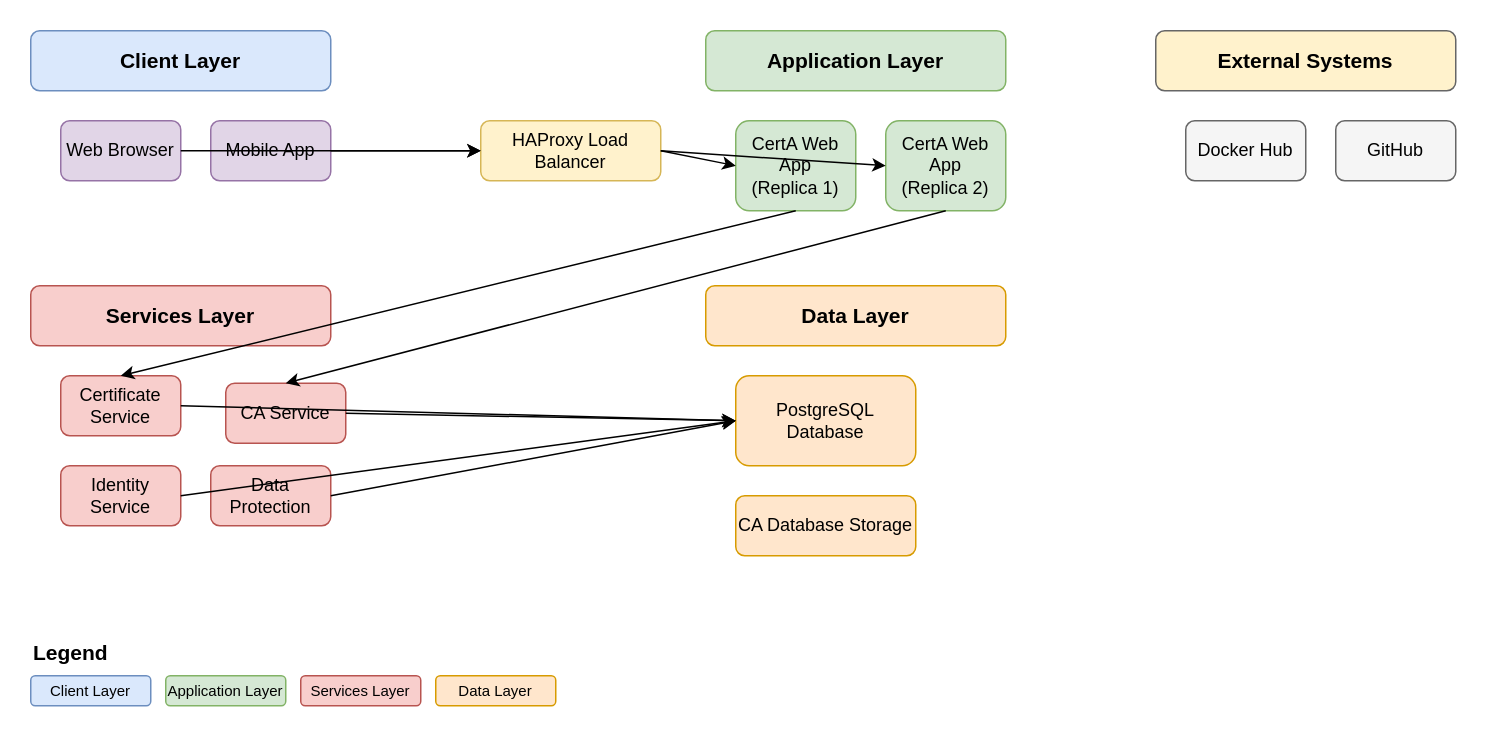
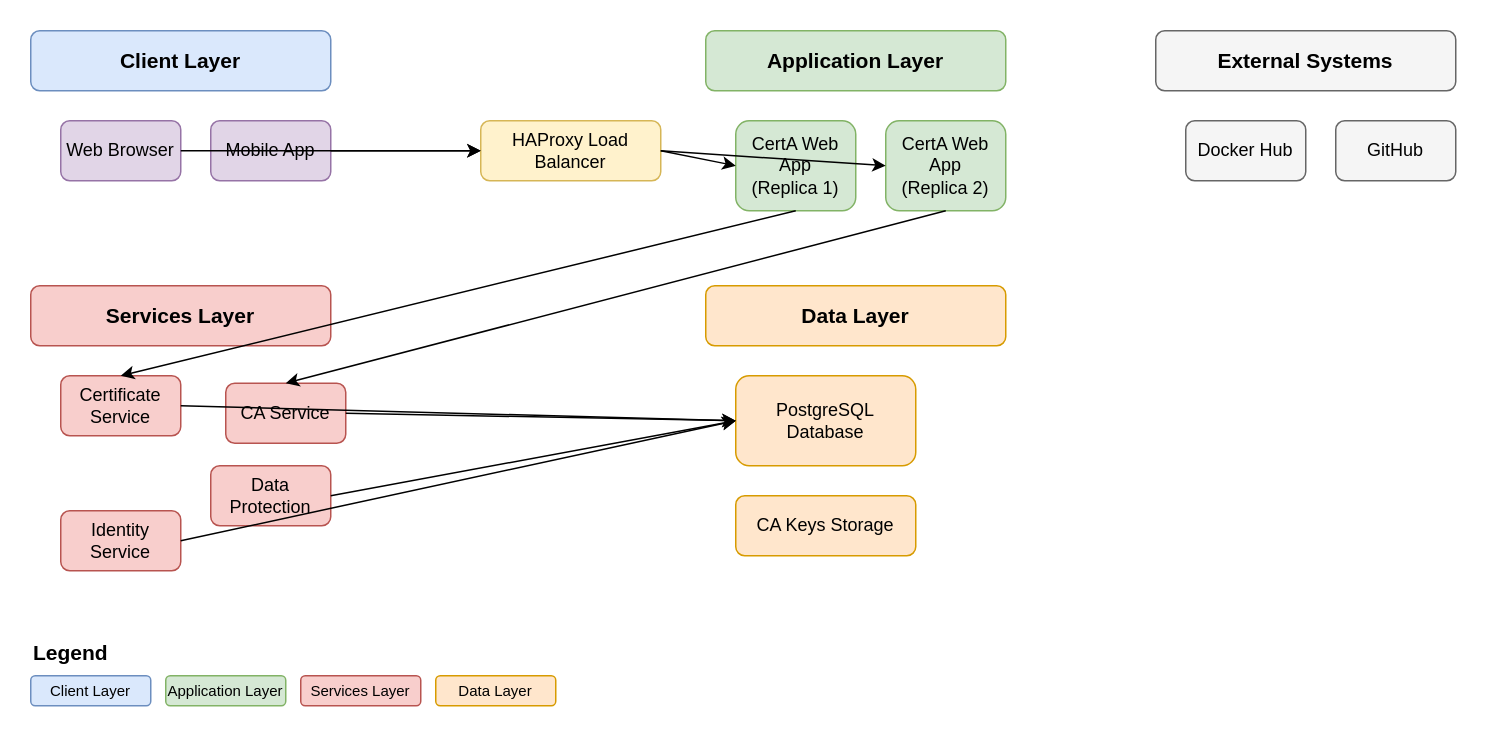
  <mxCell id="0" />
  <mxCell id="1" parent="0" />
  <mxCell id="2" value="Client Layer" style="rounded=1;whiteSpace=wrap;html=1;fillColor=#dae8fc;strokeColor=#6c8ebf;fontSize=14;fontStyle=1;" vertex="1" parent="1"><mxGeometry x="20" y="20" width="200" height="40" as="geometry" /></mxCell>
  <mxCell id="3" value="Web Browser" style="rounded=1;whiteSpace=wrap;html=1;fillColor=#e1d5e7;strokeColor=#9673a6;" vertex="1" parent="1"><mxGeometry x="40" y="80" width="80" height="40" as="geometry" /></mxCell>
  <mxCell id="4" value="Mobile App" style="rounded=1;whiteSpace=wrap;html=1;fillColor=#e1d5e7;strokeColor=#9673a6;" vertex="1" parent="1"><mxGeometry x="140" y="80" width="80" height="40" as="geometry" /></mxCell>
  <mxCell id="5" value="HAProxy Load Balancer" style="rounded=1;whiteSpace=wrap;html=1;fillColor=#fff2cc;strokeColor=#d6b656;" vertex="1" parent="1"><mxGeometry x="320" y="80" width="120" height="40" as="geometry" /></mxCell>
  <mxCell id="6" value="Application Layer" style="rounded=1;whiteSpace=wrap;html=1;fillColor=#d5e8d4;strokeColor=#82b366;fontSize=14;fontStyle=1;" vertex="1" parent="1"><mxGeometry x="470" y="20" width="200" height="40" as="geometry" /></mxCell>
  <mxCell id="7" value="CertA Web App&#10;(Replica 1)" style="rounded=1;whiteSpace=wrap;html=1;fillColor=#d5e8d4;strokeColor=#82b366;" vertex="1" parent="1"><mxGeometry x="490" y="80" width="80" height="60" as="geometry" /></mxCell>
  <mxCell id="8" value="CertA Web App&#10;(Replica 2)" style="rounded=1;whiteSpace=wrap;html=1;fillColor=#d5e8d4;strokeColor=#82b366;" vertex="1" parent="1"><mxGeometry x="590" y="80" width="80" height="60" as="geometry" /></mxCell>
  <mxCell id="9" value="Services Layer" style="rounded=1;whiteSpace=wrap;html=1;fillColor=#f8cecc;strokeColor=#b85450;fontSize=14;fontStyle=1;" vertex="1" parent="1"><mxGeometry x="20" y="190" width="200" height="40" as="geometry" /></mxCell>
  <mxCell id="10" value="Certificate Service" style="rounded=1;whiteSpace=wrap;html=1;fillColor=#f8cecc;strokeColor=#b85450;" vertex="1" parent="1"><mxGeometry x="40" y="250" width="80" height="40" as="geometry" /></mxCell>
  <mxCell id="11" value="CA Service" style="rounded=1;whiteSpace=wrap;html=1;fillColor=#f8cecc;strokeColor=#b85450;" vertex="1" parent="1"><mxGeometry x="150" y="255" width="80" height="40" as="geometry" /></mxCell>
- <mxCell id="12" value="Identity Service" style="rounded=1;whiteSpace=wrap;html=1;fillColor=#f8cecc;strokeColor=#b85450;" vertex="1" parent="1"><mxGeometry x="40" y="310" width="80" height="40" as="geometry" /></mxCell>
+ <mxCell id="12" value="Identity Service" style="rounded=1;whiteSpace=wrap;html=1;fillColor=#f8cecc;strokeColor=#b85450;" vertex="1" parent="1"><mxGeometry x="40" y="340" width="80" height="40" as="geometry" /></mxCell>
  <mxCell id="13" value="Data Protection" style="rounded=1;whiteSpace=wrap;html=1;fillColor=#f8cecc;strokeColor=#b85450;" vertex="1" parent="1"><mxGeometry x="140" y="310" width="80" height="40" as="geometry" /></mxCell>
  <mxCell id="14" value="Data Layer" style="rounded=1;whiteSpace=wrap;html=1;fillColor=#ffe6cc;strokeColor=#d79b00;fontSize=14;fontStyle=1;" vertex="1" parent="1"><mxGeometry x="470" y="190" width="200" height="40" as="geometry" /></mxCell>
  <mxCell id="15" value="PostgreSQL Database" style="rounded=1;whiteSpace=wrap;html=1;fillColor=#ffe6cc;strokeColor=#d79b00;" vertex="1" parent="1"><mxGeometry x="490" y="250" width="120" height="60" as="geometry" /></mxCell>
- <mxCell id="16" value="CA Database Storage" style="rounded=1;whiteSpace=wrap;html=1;fillColor=#ffe6cc;strokeColor=#d79b00;" vertex="1" parent="1"><mxGeometry x="490" y="330" width="120" height="40" as="geometry" /></mxCell>
- <mxCell id="17" value="External Systems" style="rounded=1;whiteSpace=wrap;html=1;fillColor=#fff2cc;strokeColor=#666666;fontSize=14;fontStyle=1;" vertex="1" parent="1"><mxGeometry x="770" y="20" width="200" height="40" as="geometry" /></mxCell>
+ <mxCell id="16" value="CA Keys Storage" style="rounded=1;whiteSpace=wrap;html=1;fillColor=#ffe6cc;strokeColor=#d79b00;" vertex="1" parent="1"><mxGeometry x="490" y="330" width="120" height="40" as="geometry" /></mxCell>
+ <mxCell id="17" value="External Systems" style="rounded=1;whiteSpace=wrap;html=1;fillColor=#f5f5f5;strokeColor=#666666;fontSize=14;fontStyle=1;" vertex="1" parent="1"><mxGeometry x="770" y="20" width="200" height="40" as="geometry" /></mxCell>
  <mxCell id="18" value="Docker Hub" style="rounded=1;whiteSpace=wrap;html=1;fillColor=#f5f5f5;strokeColor=#666666;" vertex="1" parent="1"><mxGeometry x="790" y="80" width="80" height="40" as="geometry" /></mxCell>
  <mxCell id="19" value="GitHub" style="rounded=1;whiteSpace=wrap;html=1;fillColor=#f5f5f5;strokeColor=#666666;" vertex="1" parent="1"><mxGeometry x="890" y="80" width="80" height="40" as="geometry" /></mxCell>
  <mxCell id="20" value="" style="endArrow=classic;html=1;rounded=0;exitX=1;exitY=0.5;exitDx=0;exitDy=0;entryX=0;entryY=0.5;entryDx=0;entryDy=0;" edge="1" parent="1" source="3" target="5"><mxGeometry width="50" height="50" relative="1" as="geometry"><mxPoint x="130" y="100" as="sourcePoint" /><mxPoint x="180" y="50" as="targetPoint" /></mxGeometry></mxCell>
  <mxCell id="21" value="" style="endArrow=classic;html=1;rounded=0;exitX=1;exitY=0.5;exitDx=0;exitDy=0;entryX=0;entryY=0.5;entryDx=0;entryDy=0;" edge="1" parent="1" source="4" target="5"><mxGeometry width="50" height="50" relative="1" as="geometry"><mxPoint x="230" y="100" as="sourcePoint" /><mxPoint x="280" y="50" as="targetPoint" /></mxGeometry></mxCell>
  <mxCell id="22" value="" style="endArrow=classic;html=1;rounded=0;exitX=1;exitY=0.5;exitDx=0;exitDy=0;entryX=0;entryY=0.5;entryDx=0;entryDy=0;" edge="1" parent="1" source="5" target="7"><mxGeometry width="50" height="50" relative="1" as="geometry"><mxPoint x="450" y="100" as="sourcePoint" /><mxPoint x="500" y="50" as="targetPoint" /></mxGeometry></mxCell>
  <mxCell id="23" value="" style="endArrow=classic;html=1;rounded=0;exitX=1;exitY=0.5;exitDx=0;exitDy=0;entryX=0;entryY=0.5;entryDx=0;entryDy=0;" edge="1" parent="1" source="5" target="8"><mxGeometry width="50" height="50" relative="1" as="geometry"><mxPoint x="450" y="100" as="sourcePoint" /><mxPoint x="500" y="50" as="targetPoint" /></mxGeometry></mxCell>
  <mxCell id="24" value="" style="endArrow=classic;html=1;rounded=0;exitX=0.5;exitY=1;exitDx=0;exitDy=0;entryX=0.5;entryY=0;entryDx=0;entryDy=0;" edge="1" parent="1" source="7" target="10"><mxGeometry width="50" height="50" relative="1" as="geometry"><mxPoint x="530" y="150" as="sourcePoint" /><mxPoint x="80" y="200" as="targetPoint" /></mxGeometry></mxCell>
  <mxCell id="25" value="" style="endArrow=classic;html=1;rounded=0;exitX=0.5;exitY=1;exitDx=0;exitDy=0;entryX=0.5;entryY=0;entryDx=0;entryDy=0;" edge="1" parent="1" source="8" target="11"><mxGeometry width="50" height="50" relative="1" as="geometry"><mxPoint x="630" y="150" as="sourcePoint" /><mxPoint x="180" y="200" as="targetPoint" /></mxGeometry></mxCell>
  <mxCell id="26" value="" style="endArrow=classic;html=1;rounded=0;exitX=1;exitY=0.5;exitDx=0;exitDy=0;entryX=0;entryY=0.5;entryDx=0;entryDy=0;" edge="1" parent="1" source="10" target="15"><mxGeometry width="50" height="50" relative="1" as="geometry"><mxPoint x="130" y="270" as="sourcePoint" /><mxPoint x="180" y="220" as="targetPoint" /></mxGeometry></mxCell>
  <mxCell id="27" value="" style="endArrow=classic;html=1;rounded=0;exitX=1;exitY=0.5;exitDx=0;exitDy=0;entryX=0;entryY=0.5;entryDx=0;entryDy=0;" edge="1" parent="1" source="11" target="15"><mxGeometry width="50" height="50" relative="1" as="geometry"><mxPoint x="230" y="270" as="sourcePoint" /><mxPoint x="280" y="220" as="targetPoint" /></mxGeometry></mxCell>
  <mxCell id="28" value="" style="endArrow=classic;html=1;rounded=0;exitX=1;exitY=0.5;exitDx=0;exitDy=0;entryX=0;entryY=0.5;entryDx=0;entryDy=0;" edge="1" parent="1" source="12" target="15"><mxGeometry width="50" height="50" relative="1" as="geometry"><mxPoint x="130" y="330" as="sourcePoint" /><mxPoint x="180" y="280" as="targetPoint" /></mxGeometry></mxCell>
  <mxCell id="29" value="" style="endArrow=classic;html=1;rounded=0;exitX=1;exitY=0.5;exitDx=0;exitDy=0;entryX=0;entryY=0.5;entryDx=0;entryDy=0;" edge="1" parent="1" source="13" target="15"><mxGeometry width="50" height="50" relative="1" as="geometry"><mxPoint x="230" y="330" as="sourcePoint" /><mxPoint x="280" y="280" as="targetPoint" /></mxGeometry></mxCell>
  <mxCell id="30" value="Legend" style="text;html=1;strokeColor=none;fillColor=none;align=left;verticalAlign=top;whiteSpace=wrap;rounded=0;fontSize=14;fontStyle=1;" vertex="1" parent="1"><mxGeometry x="20" y="420" width="100" height="30" as="geometry" /></mxCell>
  <mxCell id="31" value="Client Layer" style="rounded=1;whiteSpace=wrap;html=1;fillColor=#dae8fc;strokeColor=#6c8ebf;fontSize=10;" vertex="1" parent="1"><mxGeometry x="20" y="450" width="80" height="20" as="geometry" /></mxCell>
  <mxCell id="32" value="Application Layer" style="rounded=1;whiteSpace=wrap;html=1;fillColor=#d5e8d4;strokeColor=#82b366;fontSize=10;" vertex="1" parent="1"><mxGeometry x="110" y="450" width="80" height="20" as="geometry" /></mxCell>
  <mxCell id="33" value="Services Layer" style="rounded=1;whiteSpace=wrap;html=1;fillColor=#f8cecc;strokeColor=#b85450;fontSize=10;" vertex="1" parent="1"><mxGeometry x="200" y="450" width="80" height="20" as="geometry" /></mxCell>
  <mxCell id="34" value="Data Layer" style="rounded=1;whiteSpace=wrap;html=1;fillColor=#ffe6cc;strokeColor=#d79b00;fontSize=10;" vertex="1" parent="1"><mxGeometry x="290" y="450" width="80" height="20" as="geometry" /></mxCell>
